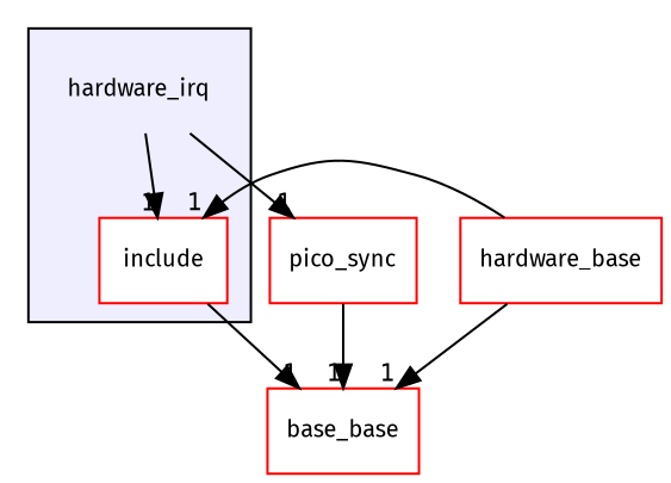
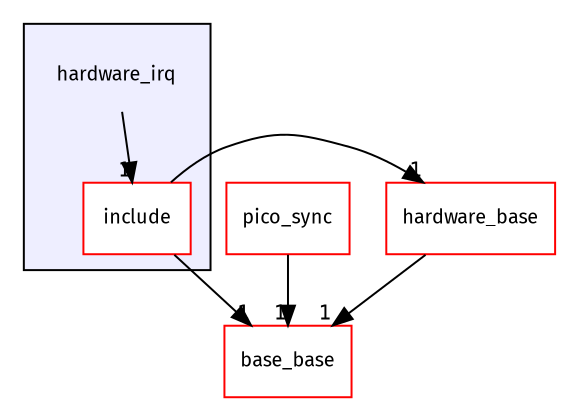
  digraph {
    compound=true
    fontname="Fira Sans"
    node [fontname="Fira Sans" fontsize=10 shape=box color=red fillcolor=white style=filled]
    edge [fontname="Fira Sans" headlabel=1 labeldistance=1.5 labelfontname=Helvetica labelfontsize=10]
    n1 [label=hardware_irq shape=plaintext color="" fillcolor="" style=""]
    n2 [label=include]
    n3 [label=pico_sync]
    n4 [label=hardware_base]
    n5 [label=base_base]
    subgraph cluster_1 {
      bgcolor="#eeeeff"
      pencolor=black
      n1
      n2
    }
    n1 -> n2
-   n1 -> n3
-   n4 -> n2
+   n2 -> n4
    n2 -> n5
    n3 -> n5
    n4 -> n5
  }
